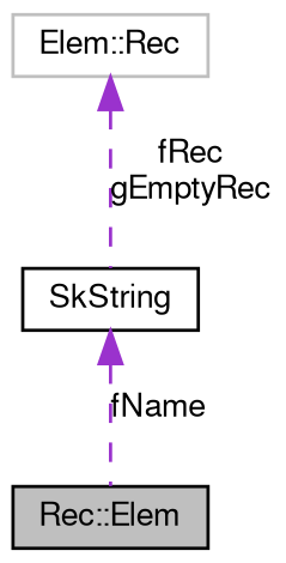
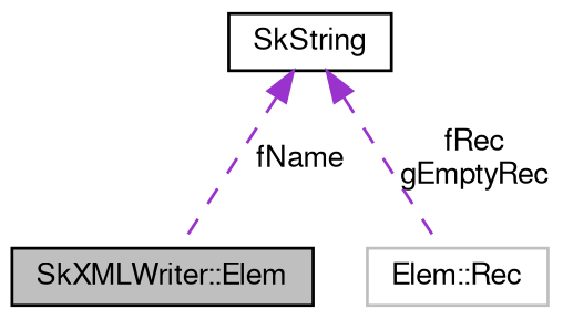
  digraph {
    node [color=black fillcolor=white fontname=FreeSans fontsize=10 shape=record style=filled]
    edge [color=darkorchid3 dir=back fontname=FreeSans fontsize=10 labelfontname=FreeSans labelfontsize=10 style=dashed]
-   n1 [fillcolor=grey75 fontcolor=black height=0.2 label="Rec::Elem" width=0.4]
+   n1 [fillcolor=grey75 fontcolor=black height=0.2 label="SkXMLWriter::Elem" width=0.4]
    n2 [height=0.2 label=SkString width=0.4]
    n3 [color=grey75 height=0.2 label="Elem::Rec" width=0.4]
    n2 -> n1 [label=fName]
-   n3 -> n2 [label="fRec\ngEmptyRec"]
+   n2 -> n3 [label="fRec\ngEmptyRec"]
  }
